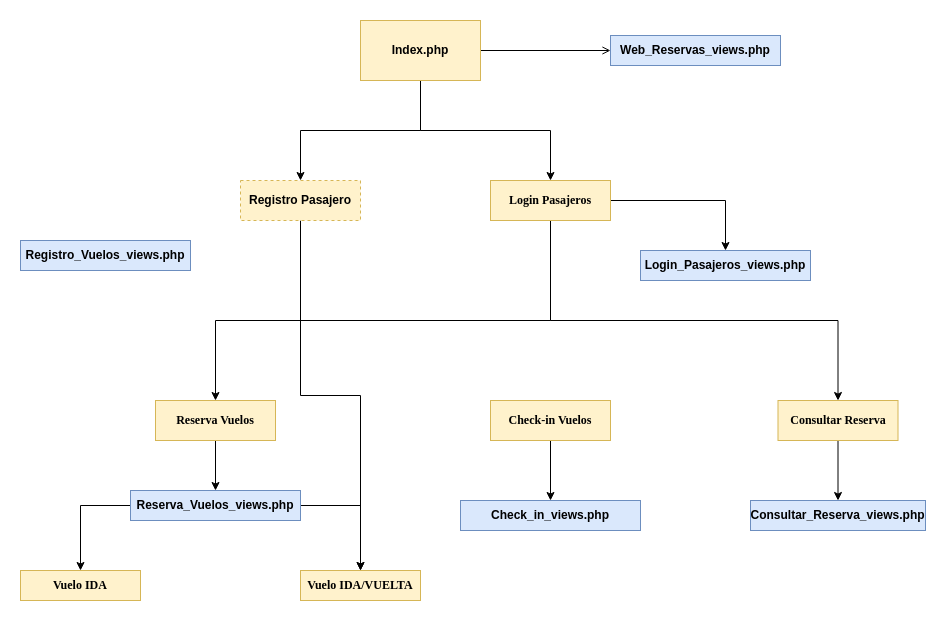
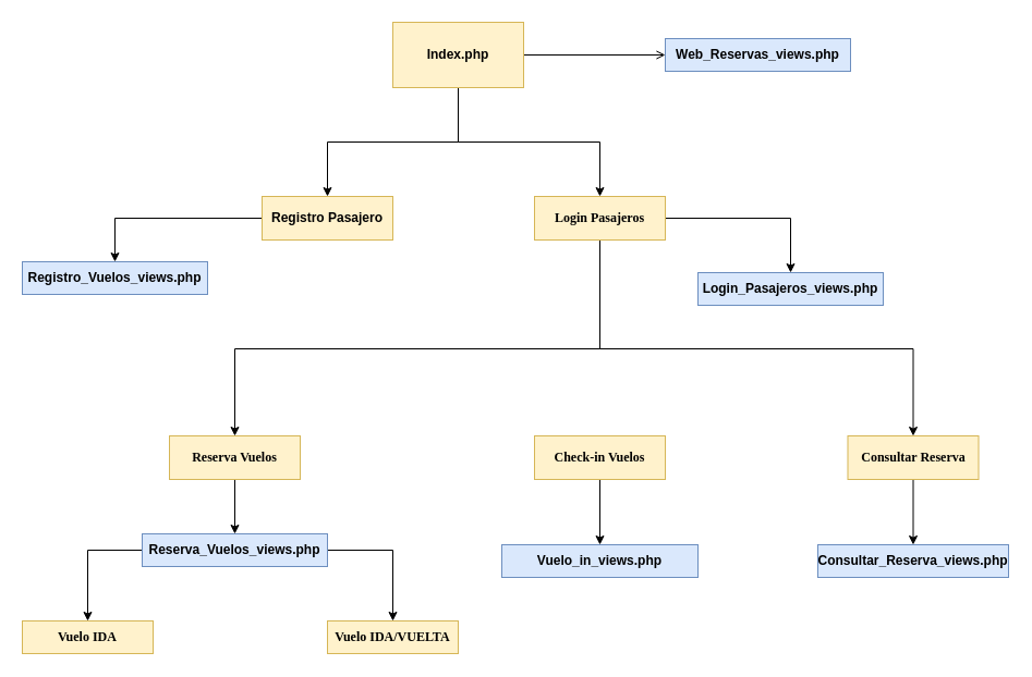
  <mxCell id="0" />
  <mxCell id="1" parent="0" />
- <mxCell id="2" style="edgeStyle=orthogonalEdgeStyle;rounded=0;orthogonalLoop=1;jettySize=auto;html=1;" edge="1" parent="1" source="3" target="27"><mxGeometry relative="1" as="geometry" /></mxCell>
- <mxCell id="3" value="&lt;b&gt;Registro Pasajero&lt;/b&gt;" style="rounded=0;whiteSpace=wrap;html=1;fillColor=#fff2cc;strokeColor=#d6b656;dashed=1;" vertex="1" parent="1"><mxGeometry x="240" y="180" width="120" height="40" as="geometry" /></mxCell>
+ <mxCell id="2" style="edgeStyle=orthogonalEdgeStyle;rounded=0;orthogonalLoop=1;jettySize=auto;html=1;" edge="1" parent="1" source="3" target="23"><mxGeometry relative="1" as="geometry" /></mxCell>
+ <mxCell id="3" value="&lt;b&gt;Registro Pasajero&lt;/b&gt;" style="rounded=0;whiteSpace=wrap;html=1;fillColor=#fff2cc;strokeColor=#d6b656;" vertex="1" parent="1"><mxGeometry x="240" y="180" width="120" height="40" as="geometry" /></mxCell>
  <mxCell id="4" style="edgeStyle=orthogonalEdgeStyle;rounded=0;orthogonalLoop=1;jettySize=auto;html=1;entryX=0.5;entryY=0;entryDx=0;entryDy=0;" edge="1" parent="1" source="7" target="15"><mxGeometry relative="1" as="geometry"><Array as="points"><mxPoint x="550" y="320" /><mxPoint x="838" y="320" /></Array></mxGeometry></mxCell>
  <mxCell id="5" style="edgeStyle=orthogonalEdgeStyle;rounded=0;orthogonalLoop=1;jettySize=auto;html=1;" edge="1" parent="1" source="7" target="17"><mxGeometry relative="1" as="geometry"><Array as="points"><mxPoint x="550" y="320" /><mxPoint x="215" y="320" /></Array></mxGeometry></mxCell>
  <mxCell id="6" style="edgeStyle=orthogonalEdgeStyle;rounded=0;orthogonalLoop=1;jettySize=auto;html=1;" edge="1" parent="1" source="7" target="24"><mxGeometry relative="1" as="geometry" /></mxCell>
  <mxCell id="7" value="&lt;b&gt;&lt;font face=&quot;Tahoma&quot;&gt;Login Pasajeros&lt;/font&gt;&lt;/b&gt;" style="rounded=0;whiteSpace=wrap;html=1;fillColor=#fff2cc;strokeColor=#d6b656;" vertex="1" parent="1"><mxGeometry x="490" y="180" width="120" height="40" as="geometry" /></mxCell>
  <mxCell id="8" style="edgeStyle=orthogonalEdgeStyle;rounded=0;orthogonalLoop=1;jettySize=auto;html=1;" edge="1" parent="1" source="11" target="3"><mxGeometry relative="1" as="geometry" /></mxCell>
  <mxCell id="9" style="edgeStyle=orthogonalEdgeStyle;rounded=0;orthogonalLoop=1;jettySize=auto;html=1;entryX=0.5;entryY=0;entryDx=0;entryDy=0;" edge="1" parent="1" source="11" target="7"><mxGeometry relative="1" as="geometry"><Array as="points"><mxPoint x="420" y="130" /><mxPoint x="550" y="130" /></Array></mxGeometry></mxCell>
  <mxCell id="10" style="edgeStyle=orthogonalEdgeStyle;rounded=0;orthogonalLoop=1;jettySize=auto;html=1;endArrow=open;" edge="1" parent="1" source="11" target="25"><mxGeometry relative="1" as="geometry" /></mxCell>
  <mxCell id="11" value="&lt;b&gt;Index.php&lt;/b&gt;" style="rounded=0;whiteSpace=wrap;html=1;fillColor=#fff2cc;strokeColor=#d6b656;" vertex="1" parent="1"><mxGeometry x="360" y="20" width="120" height="60" as="geometry" /></mxCell>
  <mxCell id="12" style="edgeStyle=orthogonalEdgeStyle;rounded=0;orthogonalLoop=1;jettySize=auto;html=1;" edge="1" parent="1" source="13" target="21"><mxGeometry relative="1" as="geometry" /></mxCell>
  <mxCell id="13" value="&lt;b&gt;&lt;font face=&quot;Tahoma&quot;&gt;Check-in Vuelos&lt;/font&gt;&lt;/b&gt;" style="rounded=0;whiteSpace=wrap;html=1;fillColor=#fff2cc;strokeColor=#d6b656;" vertex="1" parent="1"><mxGeometry x="490" y="400" width="120" height="40" as="geometry" /></mxCell>
  <mxCell id="14" style="edgeStyle=orthogonalEdgeStyle;rounded=0;orthogonalLoop=1;jettySize=auto;html=1;" edge="1" parent="1" source="15" target="22"><mxGeometry relative="1" as="geometry" /></mxCell>
  <mxCell id="15" value="&lt;b&gt;&lt;font face=&quot;Tahoma&quot;&gt;Consultar Reserva&lt;/font&gt;&lt;/b&gt;" style="rounded=0;whiteSpace=wrap;html=1;fillColor=#fff2cc;strokeColor=#d6b656;" vertex="1" parent="1"><mxGeometry x="777.5" y="400" width="120" height="40" as="geometry" /></mxCell>
  <mxCell id="16" style="edgeStyle=orthogonalEdgeStyle;rounded=0;orthogonalLoop=1;jettySize=auto;html=1;" edge="1" parent="1" source="17" target="20"><mxGeometry relative="1" as="geometry" /></mxCell>
  <mxCell id="17" value="&lt;b&gt;&lt;font face=&quot;Tahoma&quot;&gt;Reserva Vuelos&lt;/font&gt;&lt;/b&gt;" style="rounded=0;whiteSpace=wrap;html=1;fillColor=#fff2cc;strokeColor=#d6b656;" vertex="1" parent="1"><mxGeometry x="155" y="400" width="120" height="40" as="geometry" /></mxCell>
  <mxCell id="18" style="edgeStyle=orthogonalEdgeStyle;rounded=0;orthogonalLoop=1;jettySize=auto;html=1;entryX=0.5;entryY=0;entryDx=0;entryDy=0;" edge="1" parent="1" source="20" target="26"><mxGeometry relative="1" as="geometry"><Array as="points"><mxPoint x="80" y="505" /></Array></mxGeometry></mxCell>
  <mxCell id="19" style="edgeStyle=orthogonalEdgeStyle;rounded=0;orthogonalLoop=1;jettySize=auto;html=1;entryX=0.5;entryY=0;entryDx=0;entryDy=0;" edge="1" parent="1" source="20" target="27"><mxGeometry relative="1" as="geometry"><Array as="points"><mxPoint x="360" y="505" /></Array></mxGeometry></mxCell>
  <mxCell id="20" value="&lt;b&gt;Reserva_Vuelos_views.php&lt;/b&gt;" style="rounded=0;whiteSpace=wrap;html=1;fillColor=#dae8fc;strokeColor=#6c8ebf;" vertex="1" parent="1"><mxGeometry x="130" y="490" width="170" height="30" as="geometry" /></mxCell>
- <mxCell id="21" value="&lt;b&gt;Check_in_views.php&lt;/b&gt;" style="rounded=0;whiteSpace=wrap;html=1;fillColor=#dae8fc;strokeColor=#6c8ebf;" vertex="1" parent="1"><mxGeometry x="460" y="500" width="180" height="30" as="geometry" /></mxCell>
+ <mxCell id="21" value="&lt;b&gt;Vuelo_in_views.php&lt;/b&gt;" style="rounded=0;whiteSpace=wrap;html=1;fillColor=#dae8fc;strokeColor=#6c8ebf;" vertex="1" parent="1"><mxGeometry x="460" y="500" width="180" height="30" as="geometry" /></mxCell>
  <mxCell id="22" value="&lt;b&gt;Consultar_Reserva_views.php&lt;/b&gt;" style="rounded=0;whiteSpace=wrap;html=1;fillColor=#dae8fc;strokeColor=#6c8ebf;" vertex="1" parent="1"><mxGeometry x="750" y="500" width="175" height="30" as="geometry" /></mxCell>
  <mxCell id="23" value="&lt;b&gt;Registro_Vuelos_views.php&lt;/b&gt;" style="rounded=0;whiteSpace=wrap;html=1;fillColor=#dae8fc;strokeColor=#6c8ebf;" vertex="1" parent="1"><mxGeometry x="20" y="240" width="170" height="30" as="geometry" /></mxCell>
  <mxCell id="24" value="&lt;b&gt;Login_Pasajeros_views.php&lt;/b&gt;" style="rounded=0;whiteSpace=wrap;html=1;fillColor=#dae8fc;strokeColor=#6c8ebf;" vertex="1" parent="1"><mxGeometry x="640" y="250" width="170" height="30" as="geometry" /></mxCell>
  <mxCell id="25" value="&lt;b&gt;Web_Reservas_views.php&lt;/b&gt;" style="rounded=0;whiteSpace=wrap;html=1;fillColor=#dae8fc;strokeColor=#6c8ebf;" vertex="1" parent="1"><mxGeometry x="610" y="35" width="170" height="30" as="geometry" /></mxCell>
  <mxCell id="26" value="&lt;font face=&quot;Tahoma&quot;&gt;&lt;b&gt;Vuelo IDA&lt;/b&gt;&lt;/font&gt;" style="rounded=0;whiteSpace=wrap;html=1;fillColor=#fff2cc;strokeColor=#d6b656;" vertex="1" parent="1"><mxGeometry x="20" y="570" width="120" height="30" as="geometry" /></mxCell>
  <mxCell id="27" value="&lt;font face=&quot;Tahoma&quot;&gt;&lt;b&gt;Vuelo IDA/VUELTA&lt;/b&gt;&lt;/font&gt;" style="rounded=0;whiteSpace=wrap;html=1;fillColor=#fff2cc;strokeColor=#d6b656;" vertex="1" parent="1"><mxGeometry x="300" y="570" width="120" height="30" as="geometry" /></mxCell>
